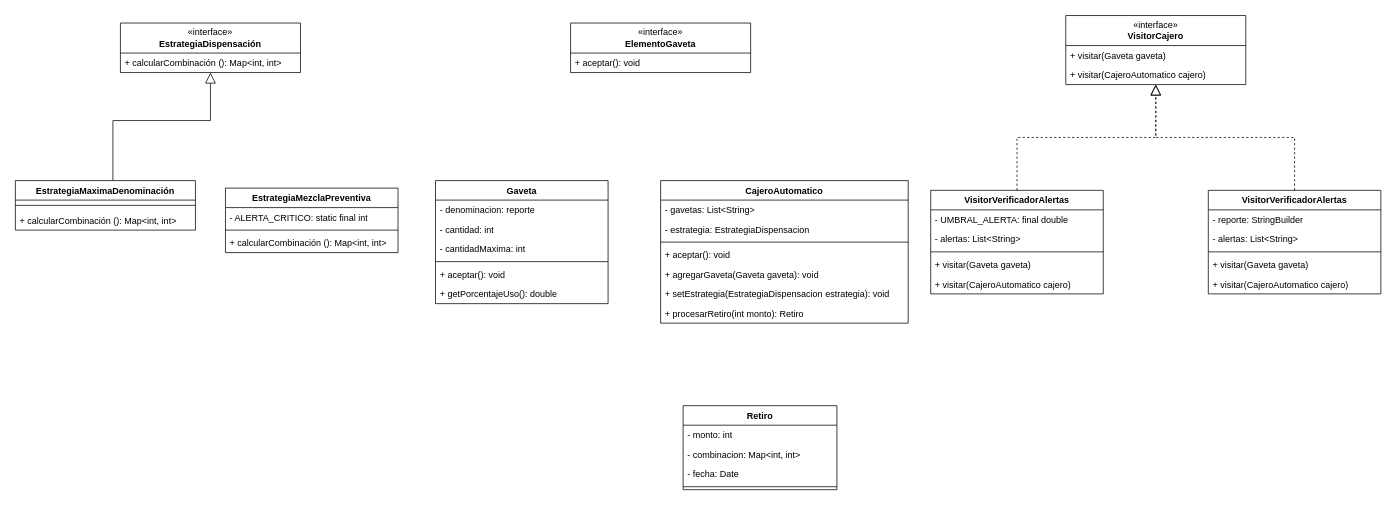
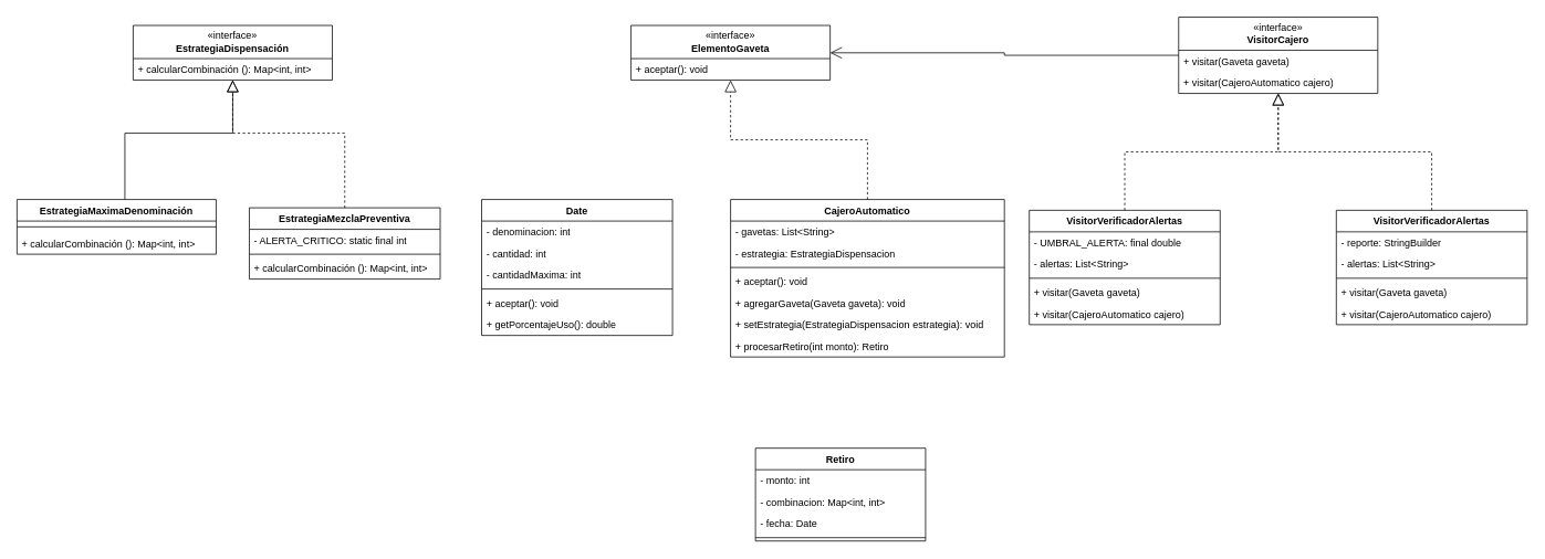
  <mxCell id="0" />
  <mxCell id="1" parent="0" />
  <mxCell id="2" value="«interface»&lt;br&gt;&lt;b&gt;EstrategiaDispensación&lt;/b&gt;" style="swimlane;fontStyle=0;childLayout=stackLayout;horizontal=1;startSize=40;fillColor=none;horizontalStack=0;resizeParent=1;resizeParentMax=0;resizeLast=0;collapsible=1;marginBottom=0;whiteSpace=wrap;html=1;" parent="1" vertex="1"><mxGeometry x="160" y="30" width="240" height="66" as="geometry" /></mxCell>
  <mxCell id="3" value="+ calcularCombinación (): Map&amp;lt;int, int&amp;gt;" style="text;strokeColor=none;fillColor=none;align=left;verticalAlign=top;spacingLeft=4;spacingRight=4;overflow=hidden;rotatable=0;points=[[0,0.5],[1,0.5]];portConstraint=eastwest;whiteSpace=wrap;html=1;" parent="2" vertex="1"><mxGeometry y="40" width="240" height="26" as="geometry" /></mxCell>
  <mxCell id="4" value="EstrategiaMaximaDenominación&lt;div&gt;&lt;br&gt;&lt;/div&gt;" style="swimlane;fontStyle=1;align=center;verticalAlign=top;childLayout=stackLayout;horizontal=1;startSize=26;horizontalStack=0;resizeParent=1;resizeParentMax=0;resizeLast=0;collapsible=1;marginBottom=0;whiteSpace=wrap;html=1;" parent="1" vertex="1"><mxGeometry x="20" y="240" width="240" height="66" as="geometry" /></mxCell>
  <mxCell id="5" value="" style="line;strokeWidth=1;fillColor=none;align=left;verticalAlign=middle;spacingTop=-1;spacingLeft=3;spacingRight=3;rotatable=0;labelPosition=right;points=[];portConstraint=eastwest;strokeColor=inherit;" parent="4" vertex="1"><mxGeometry y="26" width="240" height="14" as="geometry" /></mxCell>
  <mxCell id="6" value="+ calcularCombinación (): Map&amp;lt;int, int&amp;gt;" style="text;strokeColor=none;fillColor=none;align=left;verticalAlign=top;spacingLeft=4;spacingRight=4;overflow=hidden;rotatable=0;points=[[0,0.5],[1,0.5]];portConstraint=eastwest;whiteSpace=wrap;html=1;" parent="4" vertex="1"><mxGeometry y="40" width="240" height="26" as="geometry" /></mxCell>
  <mxCell id="7" value="" style="endArrow=block;dashed=0;endFill=0;endSize=12;html=1;rounded=0;fontSize=12;edgeStyle=orthogonalEdgeStyle;" parent="1" source="4" target="2" edge="1"><mxGeometry width="160" relative="1" as="geometry"><mxPoint x="540" y="280" as="sourcePoint" /><mxPoint x="700" y="280" as="targetPoint" /><Array as="points"><mxPoint x="150" y="160" /><mxPoint x="280" y="160" /></Array></mxGeometry></mxCell>
  <mxCell id="8" value="EstrategiaMezclaPreventiva" style="swimlane;fontStyle=1;align=center;verticalAlign=top;childLayout=stackLayout;horizontal=1;startSize=26;horizontalStack=0;resizeParent=1;resizeParentMax=0;resizeLast=0;collapsible=1;marginBottom=0;whiteSpace=wrap;html=1;" parent="1" vertex="1"><mxGeometry x="300" y="250" width="230" height="86" as="geometry" /></mxCell>
  <mxCell id="9" value="- ALERTA_CRITICO: static final int" style="text;strokeColor=none;fillColor=none;align=left;verticalAlign=top;spacingLeft=4;spacingRight=4;overflow=hidden;rotatable=0;points=[[0,0.5],[1,0.5]];portConstraint=eastwest;whiteSpace=wrap;html=1;" parent="8" vertex="1"><mxGeometry y="26" width="230" height="26" as="geometry" /></mxCell>
  <mxCell id="10" value="" style="line;strokeWidth=1;fillColor=none;align=left;verticalAlign=middle;spacingTop=-1;spacingLeft=3;spacingRight=3;rotatable=0;labelPosition=right;points=[];portConstraint=eastwest;strokeColor=inherit;" parent="8" vertex="1"><mxGeometry y="52" width="230" height="8" as="geometry" /></mxCell>
  <mxCell id="11" value="+ calcularCombinación (): Map&amp;lt;int, int&amp;gt;" style="text;strokeColor=none;fillColor=none;align=left;verticalAlign=top;spacingLeft=4;spacingRight=4;overflow=hidden;rotatable=0;points=[[0,0.5],[1,0.5]];portConstraint=eastwest;whiteSpace=wrap;html=1;" parent="8" vertex="1"><mxGeometry y="60" width="230" height="26" as="geometry" /></mxCell>
+ <mxCell id="12" value="" style="endArrow=block;dashed=1;endFill=0;endSize=12;html=1;rounded=0;fontSize=12;edgeStyle=orthogonalEdgeStyle;" parent="1" source="8" target="2" edge="1"><mxGeometry width="160" relative="1" as="geometry"><mxPoint x="340" y="150" as="sourcePoint" /><mxPoint x="500" y="150" as="targetPoint" /><Array as="points"><mxPoint x="415" y="160" /><mxPoint x="280" y="160" /></Array></mxGeometry></mxCell>
  <mxCell id="13" value="«interface»&lt;br&gt;&lt;b&gt;ElementoGaveta&lt;/b&gt;" style="swimlane;fontStyle=0;childLayout=stackLayout;horizontal=1;startSize=40;fillColor=none;horizontalStack=0;resizeParent=1;resizeParentMax=0;resizeLast=0;collapsible=1;marginBottom=0;whiteSpace=wrap;html=1;" parent="1" vertex="1"><mxGeometry x="760" y="30" width="240" height="66" as="geometry" /></mxCell>
  <mxCell id="14" value="+ aceptar(): void" style="text;strokeColor=none;fillColor=none;align=left;verticalAlign=top;spacingLeft=4;spacingRight=4;overflow=hidden;rotatable=0;points=[[0,0.5],[1,0.5]];portConstraint=eastwest;whiteSpace=wrap;html=1;" parent="13" vertex="1"><mxGeometry y="40" width="240" height="26" as="geometry" /></mxCell>
- <mxCell id="15" value="Gaveta" style="swimlane;fontStyle=1;align=center;verticalAlign=top;childLayout=stackLayout;horizontal=1;startSize=26;horizontalStack=0;resizeParent=1;resizeParentMax=0;resizeLast=0;collapsible=1;marginBottom=0;whiteSpace=wrap;html=1;" parent="1" vertex="1"><mxGeometry x="580" y="240" width="230" height="164" as="geometry" /></mxCell>
- <mxCell id="16" value="- denominacion: reporte" style="text;strokeColor=none;fillColor=none;align=left;verticalAlign=top;spacingLeft=4;spacingRight=4;overflow=hidden;rotatable=0;points=[[0,0.5],[1,0.5]];portConstraint=eastwest;whiteSpace=wrap;html=1;" parent="15" vertex="1"><mxGeometry y="26" width="230" height="26" as="geometry" /></mxCell>
+ <mxCell id="15" value="Date" style="swimlane;fontStyle=1;align=center;verticalAlign=top;childLayout=stackLayout;horizontal=1;startSize=26;horizontalStack=0;resizeParent=1;resizeParentMax=0;resizeLast=0;collapsible=1;marginBottom=0;whiteSpace=wrap;html=1;" parent="1" vertex="1"><mxGeometry x="580" y="240" width="230" height="164" as="geometry" /></mxCell>
+ <mxCell id="16" value="- denominacion: int" style="text;strokeColor=none;fillColor=none;align=left;verticalAlign=top;spacingLeft=4;spacingRight=4;overflow=hidden;rotatable=0;points=[[0,0.5],[1,0.5]];portConstraint=eastwest;whiteSpace=wrap;html=1;" parent="15" vertex="1"><mxGeometry y="26" width="230" height="26" as="geometry" /></mxCell>
  <mxCell id="17" value="- cantidad: int" style="text;strokeColor=none;fillColor=none;align=left;verticalAlign=top;spacingLeft=4;spacingRight=4;overflow=hidden;rotatable=0;points=[[0,0.5],[1,0.5]];portConstraint=eastwest;whiteSpace=wrap;html=1;" parent="15" vertex="1"><mxGeometry y="52" width="230" height="26" as="geometry" /></mxCell>
  <mxCell id="18" value="- cantidadMaxima: int" style="text;strokeColor=none;fillColor=none;align=left;verticalAlign=top;spacingLeft=4;spacingRight=4;overflow=hidden;rotatable=0;points=[[0,0.5],[1,0.5]];portConstraint=eastwest;whiteSpace=wrap;html=1;" parent="15" vertex="1"><mxGeometry y="78" width="230" height="26" as="geometry" /></mxCell>
  <mxCell id="19" value="" style="line;strokeWidth=1;fillColor=none;align=left;verticalAlign=middle;spacingTop=-1;spacingLeft=3;spacingRight=3;rotatable=0;labelPosition=right;points=[];portConstraint=eastwest;strokeColor=inherit;" parent="15" vertex="1"><mxGeometry y="104" width="230" height="8" as="geometry" /></mxCell>
  <mxCell id="20" value="+ aceptar(): void" style="text;strokeColor=none;fillColor=none;align=left;verticalAlign=top;spacingLeft=4;spacingRight=4;overflow=hidden;rotatable=0;points=[[0,0.5],[1,0.5]];portConstraint=eastwest;whiteSpace=wrap;html=1;" parent="15" vertex="1"><mxGeometry y="112" width="230" height="26" as="geometry" /></mxCell>
  <mxCell id="21" value="+ getPorcentajeUso(): double" style="text;strokeColor=none;fillColor=none;align=left;verticalAlign=top;spacingLeft=4;spacingRight=4;overflow=hidden;rotatable=0;points=[[0,0.5],[1,0.5]];portConstraint=eastwest;whiteSpace=wrap;html=1;" parent="15" vertex="1"><mxGeometry y="138" width="230" height="26" as="geometry" /></mxCell>
  <mxCell id="22" value="CajeroAutomatico" style="swimlane;fontStyle=1;align=center;verticalAlign=top;childLayout=stackLayout;horizontal=1;startSize=26;horizontalStack=0;resizeParent=1;resizeParentMax=0;resizeLast=0;collapsible=1;marginBottom=0;whiteSpace=wrap;html=1;" parent="1" vertex="1"><mxGeometry x="880" y="240" width="330" height="190" as="geometry" /></mxCell>
  <mxCell id="23" value="- gavetas: List&amp;lt;String&amp;gt;" style="text;strokeColor=none;fillColor=none;align=left;verticalAlign=top;spacingLeft=4;spacingRight=4;overflow=hidden;rotatable=0;points=[[0,0.5],[1,0.5]];portConstraint=eastwest;whiteSpace=wrap;html=1;" parent="22" vertex="1"><mxGeometry y="26" width="330" height="26" as="geometry" /></mxCell>
  <mxCell id="24" value="- estrategia: EstrategiaDispensacion" style="text;strokeColor=none;fillColor=none;align=left;verticalAlign=top;spacingLeft=4;spacingRight=4;overflow=hidden;rotatable=0;points=[[0,0.5],[1,0.5]];portConstraint=eastwest;whiteSpace=wrap;html=1;" parent="22" vertex="1"><mxGeometry y="52" width="330" height="26" as="geometry" /></mxCell>
  <mxCell id="25" value="" style="line;strokeWidth=1;fillColor=none;align=left;verticalAlign=middle;spacingTop=-1;spacingLeft=3;spacingRight=3;rotatable=0;labelPosition=right;points=[];portConstraint=eastwest;strokeColor=inherit;" parent="22" vertex="1"><mxGeometry y="78" width="330" height="8" as="geometry" /></mxCell>
  <mxCell id="26" value="+ aceptar(): void" style="text;strokeColor=none;fillColor=none;align=left;verticalAlign=top;spacingLeft=4;spacingRight=4;overflow=hidden;rotatable=0;points=[[0,0.5],[1,0.5]];portConstraint=eastwest;whiteSpace=wrap;html=1;" parent="22" vertex="1"><mxGeometry y="86" width="330" height="26" as="geometry" /></mxCell>
  <mxCell id="27" value="+ agregarGaveta(Gaveta gaveta): void" style="text;strokeColor=none;fillColor=none;align=left;verticalAlign=top;spacingLeft=4;spacingRight=4;overflow=hidden;rotatable=0;points=[[0,0.5],[1,0.5]];portConstraint=eastwest;whiteSpace=wrap;html=1;" parent="22" vertex="1"><mxGeometry y="112" width="330" height="26" as="geometry" /></mxCell>
  <mxCell id="28" value="+ setEstrategia(EstrategiaDispensacion estrategia): void&lt;span style=&quot;background-color: transparent; color: light-dark(rgb(0, 0, 0), rgb(255, 255, 255));&quot;&gt;&amp;nbsp;&lt;/span&gt;" style="text;strokeColor=none;fillColor=none;align=left;verticalAlign=top;spacingLeft=4;spacingRight=4;overflow=hidden;rotatable=0;points=[[0,0.5],[1,0.5]];portConstraint=eastwest;whiteSpace=wrap;html=1;" parent="22" vertex="1"><mxGeometry y="138" width="330" height="26" as="geometry" /></mxCell>
  <mxCell id="29" value="+ procesarRetiro(int monto): Retiro" style="text;strokeColor=none;fillColor=none;align=left;verticalAlign=top;spacingLeft=4;spacingRight=4;overflow=hidden;rotatable=0;points=[[0,0.5],[1,0.5]];portConstraint=eastwest;whiteSpace=wrap;html=1;" parent="22" vertex="1"><mxGeometry y="164" width="330" height="26" as="geometry" /></mxCell>
+ <mxCell id="30" value="" style="endArrow=block;dashed=1;endFill=0;endSize=12;html=1;rounded=0;fontSize=12;edgeStyle=orthogonalEdgeStyle;" parent="1" source="22" target="13" edge="1"><mxGeometry width="160" relative="1" as="geometry"><mxPoint x="980" y="160" as="sourcePoint" /><mxPoint x="1140" y="160" as="targetPoint" /></mxGeometry></mxCell>
  <mxCell id="31" value="Retiro" style="swimlane;fontStyle=1;align=center;verticalAlign=top;childLayout=stackLayout;horizontal=1;startSize=26;horizontalStack=0;resizeParent=1;resizeParentMax=0;resizeLast=0;collapsible=1;marginBottom=0;whiteSpace=wrap;html=1;" parent="1" vertex="1"><mxGeometry x="910" y="540" width="205" height="112" as="geometry" /></mxCell>
  <mxCell id="32" value="- monto: int" style="text;strokeColor=none;fillColor=none;align=left;verticalAlign=top;spacingLeft=4;spacingRight=4;overflow=hidden;rotatable=0;points=[[0,0.5],[1,0.5]];portConstraint=eastwest;whiteSpace=wrap;html=1;" parent="31" vertex="1"><mxGeometry y="26" width="205" height="26" as="geometry" /></mxCell>
  <mxCell id="33" value="- combinacion: Map&amp;lt;int, int&amp;gt;" style="text;strokeColor=none;fillColor=none;align=left;verticalAlign=top;spacingLeft=4;spacingRight=4;overflow=hidden;rotatable=0;points=[[0,0.5],[1,0.5]];portConstraint=eastwest;whiteSpace=wrap;html=1;" parent="31" vertex="1"><mxGeometry y="52" width="205" height="26" as="geometry" /></mxCell>
  <mxCell id="34" value="- fecha: Date" style="text;strokeColor=none;fillColor=none;align=left;verticalAlign=top;spacingLeft=4;spacingRight=4;overflow=hidden;rotatable=0;points=[[0,0.5],[1,0.5]];portConstraint=eastwest;whiteSpace=wrap;html=1;" parent="31" vertex="1"><mxGeometry y="78" width="205" height="26" as="geometry" /></mxCell>
  <mxCell id="35" value="" style="line;strokeWidth=1;fillColor=none;align=left;verticalAlign=middle;spacingTop=-1;spacingLeft=3;spacingRight=3;rotatable=0;labelPosition=right;points=[];portConstraint=eastwest;strokeColor=inherit;" parent="31" vertex="1"><mxGeometry y="104" width="205" height="8" as="geometry" /></mxCell>
  <mxCell id="36" value="«interface»&lt;br&gt;&lt;b&gt;VisitorCajero&lt;/b&gt;" style="swimlane;fontStyle=0;childLayout=stackLayout;horizontal=1;startSize=40;fillColor=none;horizontalStack=0;resizeParent=1;resizeParentMax=0;resizeLast=0;collapsible=1;marginBottom=0;whiteSpace=wrap;html=1;" parent="1" vertex="1"><mxGeometry x="1420" y="20" width="240" height="92" as="geometry" /></mxCell>
  <mxCell id="37" value="+ visitar(Gaveta gaveta)" style="text;strokeColor=none;fillColor=none;align=left;verticalAlign=top;spacingLeft=4;spacingRight=4;overflow=hidden;rotatable=0;points=[[0,0.5],[1,0.5]];portConstraint=eastwest;whiteSpace=wrap;html=1;" parent="36" vertex="1"><mxGeometry y="40" width="240" height="26" as="geometry" /></mxCell>
  <mxCell id="38" value="+ visitar(CajeroAutomatico cajero)" style="text;strokeColor=none;fillColor=none;align=left;verticalAlign=top;spacingLeft=4;spacingRight=4;overflow=hidden;rotatable=0;points=[[0,0.5],[1,0.5]];portConstraint=eastwest;whiteSpace=wrap;html=1;" parent="36" vertex="1"><mxGeometry y="66" width="240" height="26" as="geometry" /></mxCell>
  <mxCell id="39" value="VisitorVerificadorAlertas" style="swimlane;fontStyle=1;align=center;verticalAlign=top;childLayout=stackLayout;horizontal=1;startSize=26;horizontalStack=0;resizeParent=1;resizeParentMax=0;resizeLast=0;collapsible=1;marginBottom=0;whiteSpace=wrap;html=1;" parent="1" vertex="1"><mxGeometry x="1240" y="253" width="230" height="138" as="geometry" /></mxCell>
  <mxCell id="40" value="- UMBRAL_ALERTA: final double" style="text;strokeColor=none;fillColor=none;align=left;verticalAlign=top;spacingLeft=4;spacingRight=4;overflow=hidden;rotatable=0;points=[[0,0.5],[1,0.5]];portConstraint=eastwest;whiteSpace=wrap;html=1;" parent="39" vertex="1"><mxGeometry y="26" width="230" height="26" as="geometry" /></mxCell>
  <mxCell id="41" value="- alertas: List&amp;lt;String&amp;gt;" style="text;strokeColor=none;fillColor=none;align=left;verticalAlign=top;spacingLeft=4;spacingRight=4;overflow=hidden;rotatable=0;points=[[0,0.5],[1,0.5]];portConstraint=eastwest;whiteSpace=wrap;html=1;" parent="39" vertex="1"><mxGeometry y="52" width="230" height="26" as="geometry" /></mxCell>
  <mxCell id="42" value="" style="line;strokeWidth=1;fillColor=none;align=left;verticalAlign=middle;spacingTop=-1;spacingLeft=3;spacingRight=3;rotatable=0;labelPosition=right;points=[];portConstraint=eastwest;strokeColor=inherit;" parent="39" vertex="1"><mxGeometry y="78" width="230" height="8" as="geometry" /></mxCell>
  <mxCell id="43" value="+ visitar(Gaveta gaveta)" style="text;strokeColor=none;fillColor=none;align=left;verticalAlign=top;spacingLeft=4;spacingRight=4;overflow=hidden;rotatable=0;points=[[0,0.5],[1,0.5]];portConstraint=eastwest;whiteSpace=wrap;html=1;" parent="39" vertex="1"><mxGeometry y="86" width="230" height="26" as="geometry" /></mxCell>
  <mxCell id="44" value="+ visitar(CajeroAutomatico cajero)" style="text;strokeColor=none;fillColor=none;align=left;verticalAlign=top;spacingLeft=4;spacingRight=4;overflow=hidden;rotatable=0;points=[[0,0.5],[1,0.5]];portConstraint=eastwest;whiteSpace=wrap;html=1;" parent="39" vertex="1"><mxGeometry y="112" width="230" height="26" as="geometry" /></mxCell>
  <mxCell id="45" value="" style="endArrow=block;dashed=1;endFill=0;endSize=12;html=1;rounded=0;fontSize=12;edgeStyle=orthogonalEdgeStyle;" parent="1" source="39" target="36" edge="1"><mxGeometry width="160" relative="1" as="geometry"><mxPoint x="1440" y="193" as="sourcePoint" /><mxPoint x="1600" y="193" as="targetPoint" /></mxGeometry></mxCell>
  <mxCell id="46" value="VisitorVerificadorAlertas" style="swimlane;fontStyle=1;align=center;verticalAlign=top;childLayout=stackLayout;horizontal=1;startSize=26;horizontalStack=0;resizeParent=1;resizeParentMax=0;resizeLast=0;collapsible=1;marginBottom=0;whiteSpace=wrap;html=1;" parent="1" vertex="1"><mxGeometry x="1610" y="253" width="230" height="138" as="geometry" /></mxCell>
  <mxCell id="47" value="- reporte: StringBuilder" style="text;strokeColor=none;fillColor=none;align=left;verticalAlign=top;spacingLeft=4;spacingRight=4;overflow=hidden;rotatable=0;points=[[0,0.5],[1,0.5]];portConstraint=eastwest;whiteSpace=wrap;html=1;" parent="46" vertex="1"><mxGeometry y="26" width="230" height="26" as="geometry" /></mxCell>
  <mxCell id="48" value="- alertas: List&amp;lt;String&amp;gt;" style="text;strokeColor=none;fillColor=none;align=left;verticalAlign=top;spacingLeft=4;spacingRight=4;overflow=hidden;rotatable=0;points=[[0,0.5],[1,0.5]];portConstraint=eastwest;whiteSpace=wrap;html=1;" parent="46" vertex="1"><mxGeometry y="52" width="230" height="26" as="geometry" /></mxCell>
  <mxCell id="49" value="" style="line;strokeWidth=1;fillColor=none;align=left;verticalAlign=middle;spacingTop=-1;spacingLeft=3;spacingRight=3;rotatable=0;labelPosition=right;points=[];portConstraint=eastwest;strokeColor=inherit;" parent="46" vertex="1"><mxGeometry y="78" width="230" height="8" as="geometry" /></mxCell>
  <mxCell id="50" value="+ visitar(Gaveta gaveta)" style="text;strokeColor=none;fillColor=none;align=left;verticalAlign=top;spacingLeft=4;spacingRight=4;overflow=hidden;rotatable=0;points=[[0,0.5],[1,0.5]];portConstraint=eastwest;whiteSpace=wrap;html=1;" parent="46" vertex="1"><mxGeometry y="86" width="230" height="26" as="geometry" /></mxCell>
  <mxCell id="51" value="+ visitar(CajeroAutomatico cajero)" style="text;strokeColor=none;fillColor=none;align=left;verticalAlign=top;spacingLeft=4;spacingRight=4;overflow=hidden;rotatable=0;points=[[0,0.5],[1,0.5]];portConstraint=eastwest;whiteSpace=wrap;html=1;" parent="46" vertex="1"><mxGeometry y="112" width="230" height="26" as="geometry" /></mxCell>
  <mxCell id="52" value="" style="endArrow=block;dashed=1;endFill=0;endSize=12;html=1;rounded=0;fontSize=12;edgeStyle=orthogonalEdgeStyle;" parent="1" source="46" target="36" edge="1"><mxGeometry width="160" relative="1" as="geometry"><mxPoint x="1410" y="311" as="sourcePoint" /><mxPoint x="1595" y="183" as="targetPoint" /></mxGeometry></mxCell>
+ <mxCell id="53" value="" style="endArrow=open;endFill=1;endSize=12;html=1;rounded=0;fontSize=12;edgeStyle=orthogonalEdgeStyle;" parent="1" source="36" target="13" edge="1"><mxGeometry width="160" relative="1" as="geometry"><mxPoint x="1320" y="90" as="sourcePoint" /><mxPoint x="1480" y="90" as="targetPoint" /></mxGeometry></mxCell>
